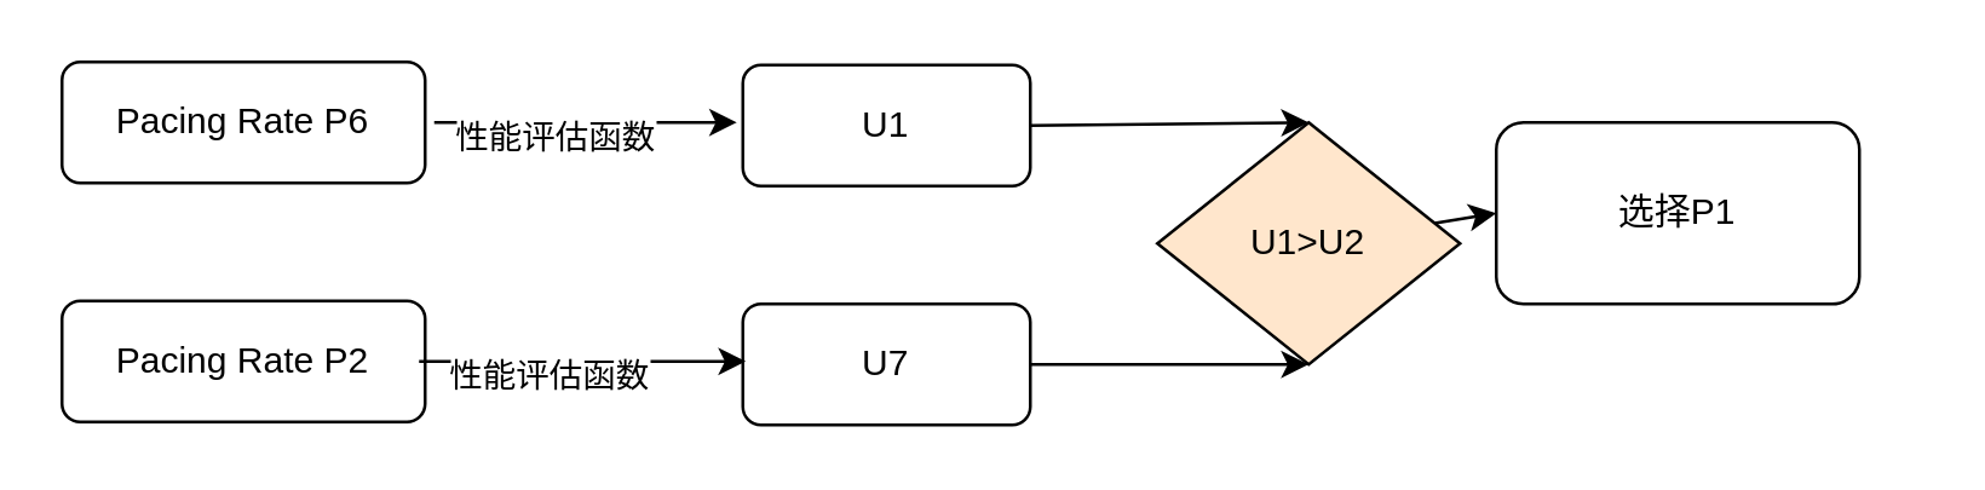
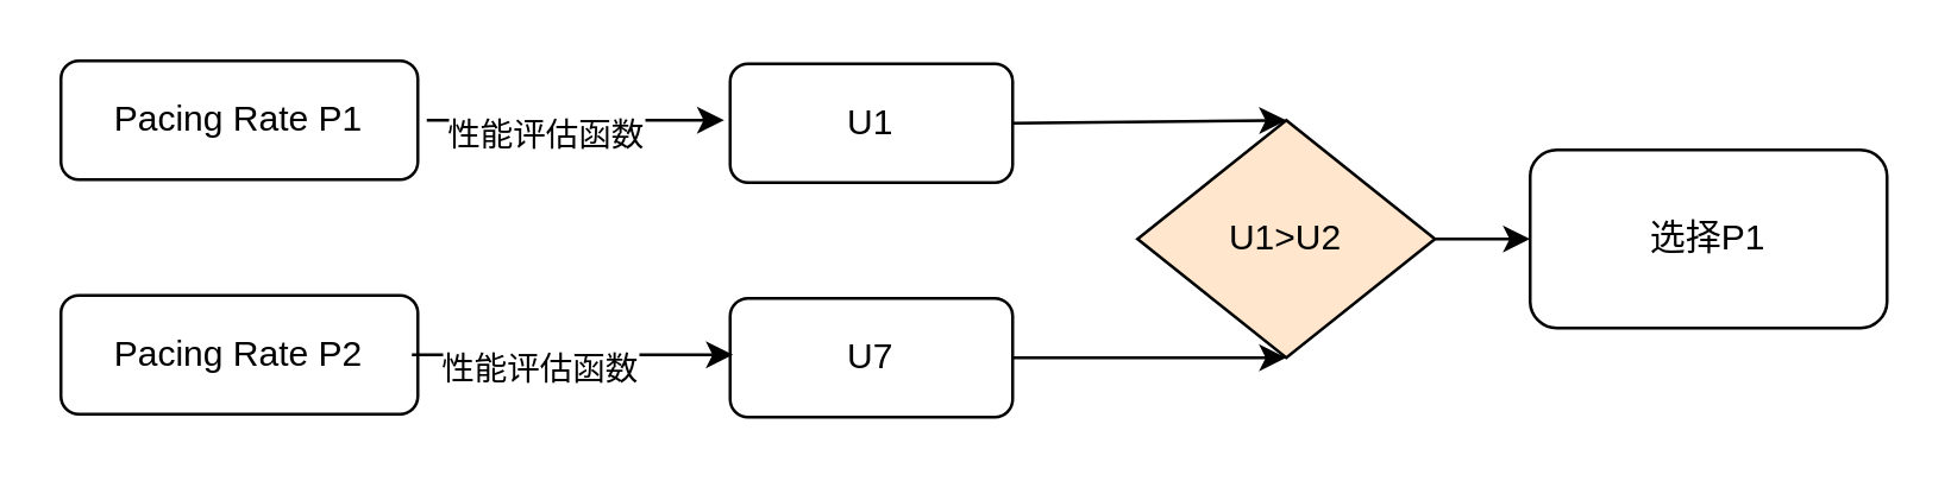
  <mxCell id="0" />
  <mxCell id="1" parent="0" />
- <mxCell id="2" value="&lt;span style=&quot;font-weight: normal;&quot;&gt;Pacing Rate P6&lt;/span&gt;" style="rounded=1;whiteSpace=wrap;html=1;fontSize=12;glass=0;strokeWidth=1;shadow=0;fontStyle=1" parent="1" vertex="1"><mxGeometry x="20" y="20" width="120" height="40" as="geometry" /></mxCell>
+ <mxCell id="2" value="&lt;span style=&quot;font-weight: normal;&quot;&gt;Pacing Rate P1&lt;/span&gt;" style="rounded=1;whiteSpace=wrap;html=1;fontSize=12;glass=0;strokeWidth=1;shadow=0;fontStyle=1" parent="1" vertex="1"><mxGeometry x="20" y="20" width="120" height="40" as="geometry" /></mxCell>
  <mxCell id="3" value="Pacing Rate P2" style="rounded=1;whiteSpace=wrap;html=1;fontSize=12;glass=0;strokeWidth=1;shadow=0;" vertex="1" parent="1"><mxGeometry x="20" y="99" width="120" height="40" as="geometry" /></mxCell>
  <mxCell id="4" value="U1" style="rounded=1;whiteSpace=wrap;html=1;fontSize=12;glass=0;strokeWidth=1;shadow=0;" vertex="1" parent="1"><mxGeometry x="245" y="21" width="95" height="40" as="geometry" /></mxCell>
  <mxCell id="5" value="U7" style="rounded=1;whiteSpace=wrap;html=1;fontSize=12;glass=0;strokeWidth=1;shadow=0;" vertex="1" parent="1"><mxGeometry x="245" y="100" width="95" height="40" as="geometry" /></mxCell>
  <mxCell id="6" value="" style="endArrow=classic;html=1;rounded=0;exitX=1;exitY=0.5;exitDx=0;exitDy=0;" edge="1" parent="1"><mxGeometry width="50" height="50" relative="1" as="geometry"><mxPoint x="143" y="40" as="sourcePoint" /><mxPoint x="243" y="40" as="targetPoint" /></mxGeometry></mxCell>
  <mxCell id="7" value="性能评估函数" style="edgeLabel;html=1;align=center;verticalAlign=middle;resizable=0;points=[];" vertex="1" connectable="0" parent="6"><mxGeometry x="-0.226" y="-4" relative="1" as="geometry"><mxPoint as="offset" /></mxGeometry></mxCell>
  <mxCell id="8" value="" style="endArrow=classic;html=1;rounded=0;exitX=1;exitY=0.5;exitDx=0;exitDy=0;" edge="1" parent="1"><mxGeometry width="50" height="50" relative="1" as="geometry"><mxPoint x="138" y="119" as="sourcePoint" /><mxPoint x="246" y="119" as="targetPoint" /></mxGeometry></mxCell>
  <mxCell id="9" value="性能评估函数" style="edgeLabel;html=1;align=center;verticalAlign=middle;resizable=0;points=[];" vertex="1" connectable="0" parent="8"><mxGeometry x="-0.226" y="-4" relative="1" as="geometry"><mxPoint as="offset" /></mxGeometry></mxCell>
  <mxCell id="10" value="U1&amp;gt;U2" style="rhombus;whiteSpace=wrap;html=1;fillColor=#ffe6cc;" vertex="1" parent="1"><mxGeometry x="382" y="40" width="100" height="80" as="geometry" /></mxCell>
- <mxCell id="11" value="选择P1" style="rounded=1;whiteSpace=wrap;html=1;" vertex="1" parent="1"><mxGeometry x="494" y="40" width="120" height="60" as="geometry" /></mxCell>
+ <mxCell id="11" value="选择P1" style="rounded=1;whiteSpace=wrap;html=1;" vertex="1" parent="1"><mxGeometry x="514" y="50" width="120" height="60" as="geometry" /></mxCell>
  <mxCell id="12" value="" style="endArrow=classic;html=1;rounded=0;entryX=0;entryY=0.5;entryDx=0;entryDy=0;" edge="1" parent="1" source="10" target="11"><mxGeometry width="50" height="50" relative="1" as="geometry"><mxPoint x="229" y="310" as="sourcePoint" /><mxPoint x="279" y="260" as="targetPoint" /></mxGeometry></mxCell>
  <mxCell id="13" value="" style="endArrow=classic;html=1;rounded=0;entryX=0.5;entryY=0;entryDx=0;entryDy=0;exitX=1;exitY=0.5;exitDx=0;exitDy=0;" edge="1" parent="1" source="4" target="10"><mxGeometry width="50" height="50" relative="1" as="geometry"><mxPoint x="245" y="310" as="sourcePoint" /><mxPoint x="295" y="260" as="targetPoint" /></mxGeometry></mxCell>
  <mxCell id="14" value="" style="endArrow=classic;html=1;rounded=0;entryX=0.5;entryY=1;entryDx=0;entryDy=0;exitX=1;exitY=0.5;exitDx=0;exitDy=0;" edge="1" parent="1" source="5" target="10"><mxGeometry width="50" height="50" relative="1" as="geometry"><mxPoint x="245" y="310" as="sourcePoint" /><mxPoint x="295" y="260" as="targetPoint" /></mxGeometry></mxCell>
